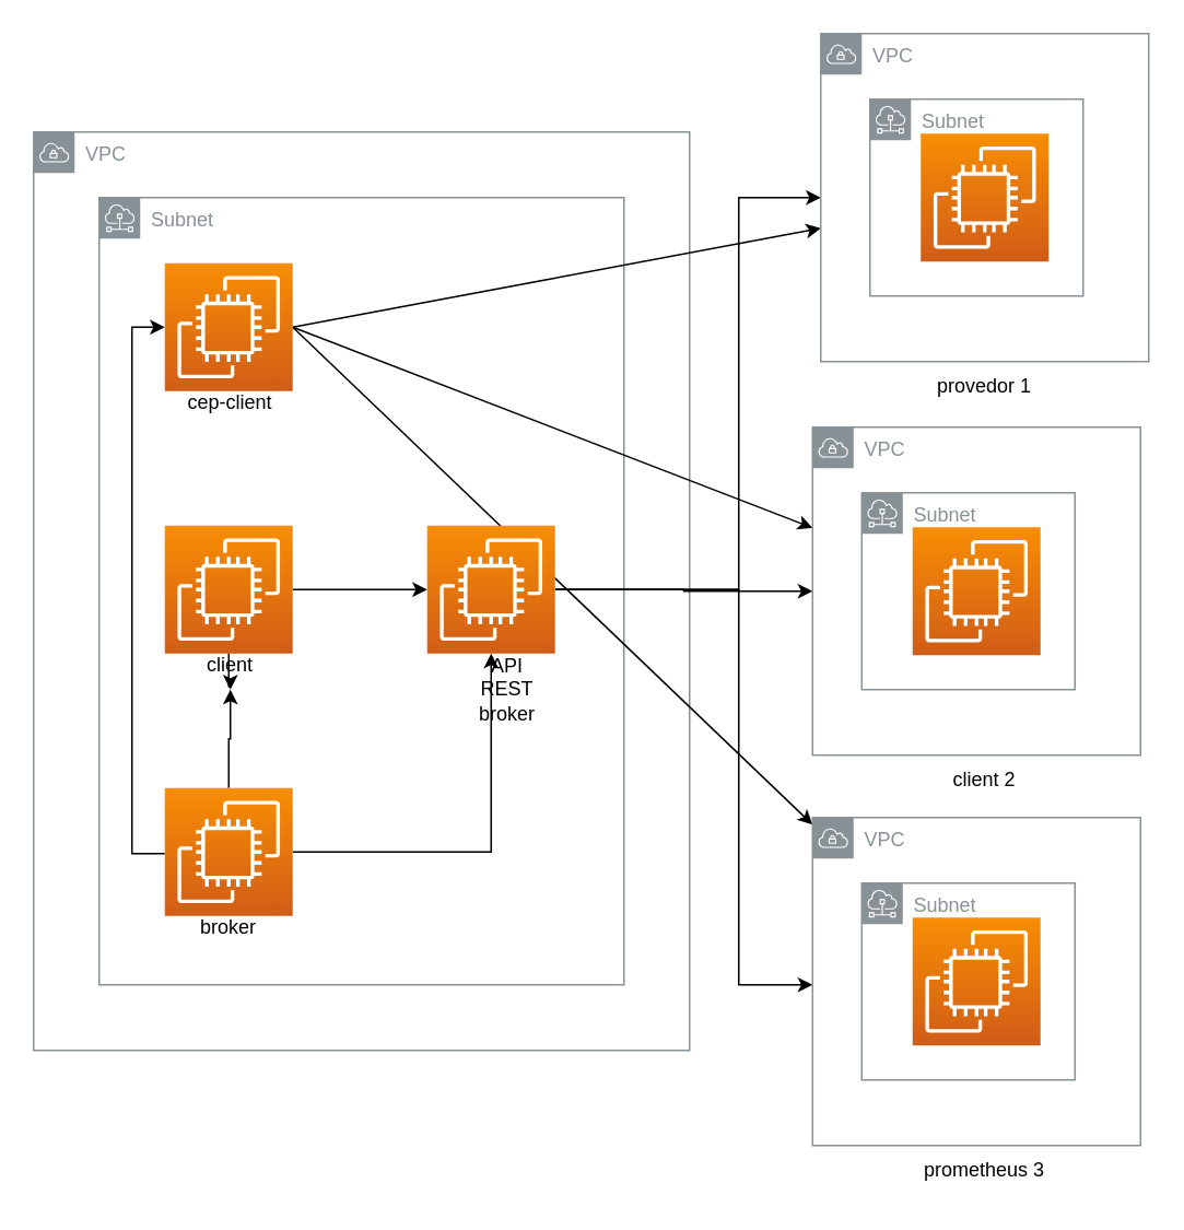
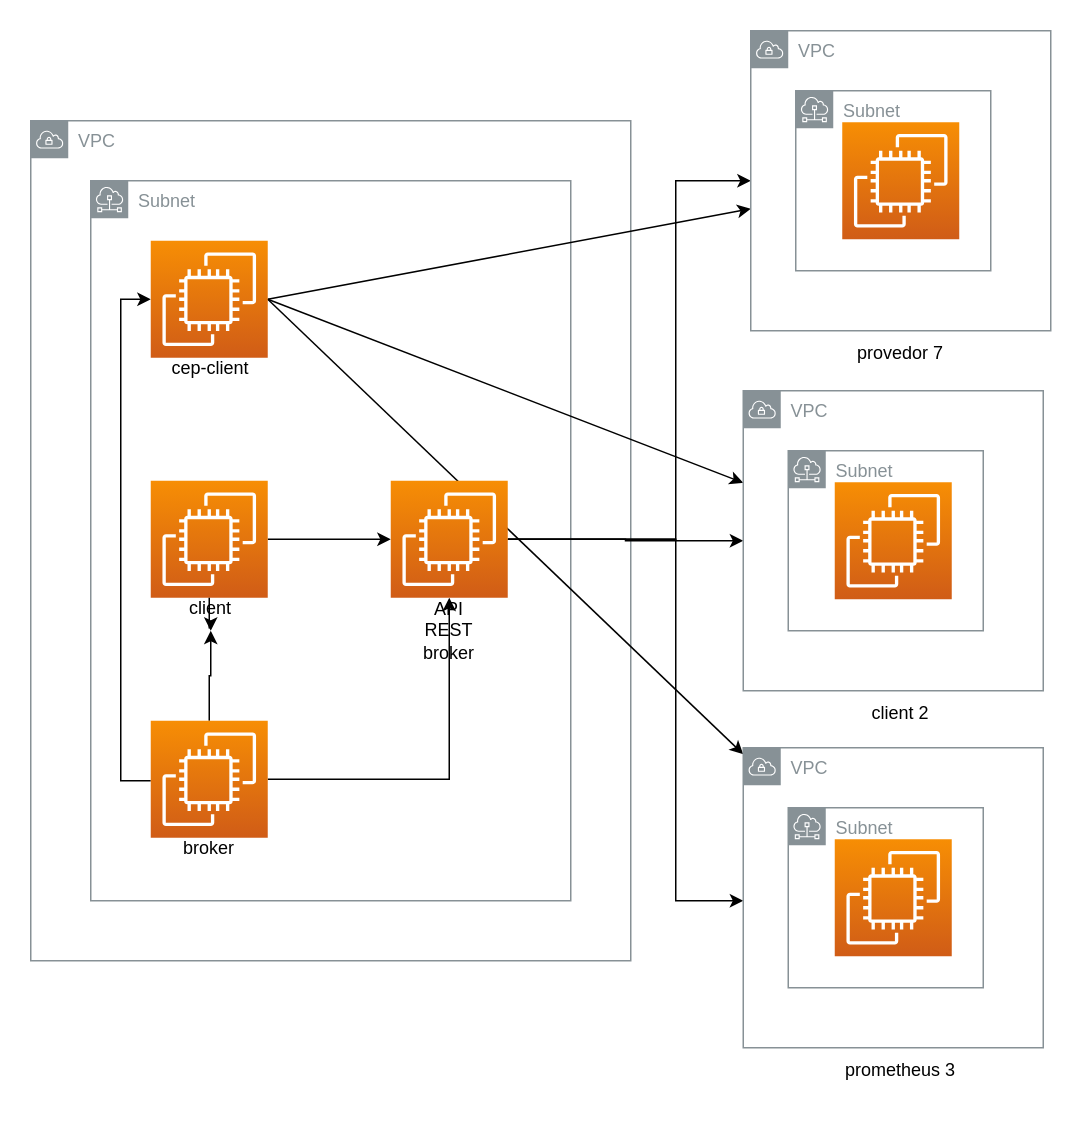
  <mxCell id="0" />
  <mxCell id="1" parent="0" />
  <mxCell id="2" value="Subnet" style="sketch=0;outlineConnect=0;gradientColor=none;html=1;whiteSpace=wrap;fontSize=12;fontStyle=0;shape=mxgraph.aws4.group;grIcon=mxgraph.aws4.group_subnet;strokeColor=#879196;fillColor=none;verticalAlign=top;align=left;spacingLeft=30;fontColor=#879196;dashed=0;" vertex="1" parent="1"><mxGeometry x="60" y="120" width="320" height="480" as="geometry" /></mxCell>
  <mxCell id="3" value="VPC" style="sketch=0;outlineConnect=0;gradientColor=none;html=1;whiteSpace=wrap;fontSize=12;fontStyle=0;shape=mxgraph.aws4.group;grIcon=mxgraph.aws4.group_vpc;strokeColor=#879196;fillColor=none;verticalAlign=top;align=left;spacingLeft=30;fontColor=#879196;dashed=0;" vertex="1" parent="1"><mxGeometry x="20" y="80" width="400" height="560" as="geometry" /></mxCell>
  <mxCell id="4" style="rounded=0;orthogonalLoop=1;jettySize=auto;html=1;exitX=1;exitY=0.5;exitDx=0;exitDy=0;exitPerimeter=0;" edge="1" parent="1" source="8" target="18"><mxGeometry relative="1" as="geometry" /></mxCell>
  <mxCell id="5" style="rounded=0;orthogonalLoop=1;jettySize=auto;html=1;exitX=1;exitY=0.5;exitDx=0;exitDy=0;exitPerimeter=0;" edge="1" parent="1" source="8" target="22"><mxGeometry relative="1" as="geometry" /></mxCell>
  <mxCell id="6" style="rounded=0;orthogonalLoop=1;jettySize=auto;html=1;exitX=1;exitY=0.5;exitDx=0;exitDy=0;exitPerimeter=0;" edge="1" parent="1" source="8" target="25"><mxGeometry relative="1" as="geometry" /></mxCell>
  <mxCell id="7" style="edgeStyle=orthogonalEdgeStyle;rounded=0;orthogonalLoop=1;jettySize=auto;html=1;exitX=0;exitY=0.5;exitDx=0;exitDy=0;exitPerimeter=0;endArrow=none;endFill=0;startArrow=classic;startFill=1;" edge="1" parent="1" source="8" target="20"><mxGeometry relative="1" as="geometry"><Array as="points"><mxPoint x="80" y="199" /><mxPoint x="80" y="520" /></Array></mxGeometry></mxCell>
  <mxCell id="8" value="" style="sketch=0;points=[[0,0,0],[0.25,0,0],[0.5,0,0],[0.75,0,0],[1,0,0],[0,1,0],[0.25,1,0],[0.5,1,0],[0.75,1,0],[1,1,0],[0,0.25,0],[0,0.5,0],[0,0.75,0],[1,0.25,0],[1,0.5,0],[1,0.75,0]];outlineConnect=0;fontColor=#232F3E;gradientColor=#F78E04;gradientDirection=north;fillColor=#D05C17;strokeColor=#ffffff;dashed=0;verticalLabelPosition=bottom;verticalAlign=top;align=center;html=1;fontSize=12;fontStyle=0;aspect=fixed;shape=mxgraph.aws4.resourceIcon;resIcon=mxgraph.aws4.ec2;" vertex="1" parent="1"><mxGeometry x="100" y="160" width="78" height="78" as="geometry" /></mxCell>
  <mxCell id="9" style="edgeStyle=orthogonalEdgeStyle;rounded=0;orthogonalLoop=1;jettySize=auto;html=1;exitX=1;exitY=0.5;exitDx=0;exitDy=0;exitPerimeter=0;" edge="1" parent="1" source="11" target="17"><mxGeometry relative="1" as="geometry" /></mxCell>
  <mxCell id="10" style="edgeStyle=orthogonalEdgeStyle;rounded=0;orthogonalLoop=1;jettySize=auto;html=1;exitX=0.5;exitY=1;exitDx=0;exitDy=0;exitPerimeter=0;startArrow=classic;startFill=1;endArrow=none;endFill=0;" edge="1" parent="1" source="34" target="20"><mxGeometry relative="1" as="geometry" /></mxCell>
  <mxCell id="11" value="" style="sketch=0;points=[[0,0,0],[0.25,0,0],[0.5,0,0],[0.75,0,0],[1,0,0],[0,1,0],[0.25,1,0],[0.5,1,0],[0.75,1,0],[1,1,0],[0,0.25,0],[0,0.5,0],[0,0.75,0],[1,0.25,0],[1,0.5,0],[1,0.75,0]];outlineConnect=0;fontColor=#232F3E;gradientColor=#F78E04;gradientDirection=north;fillColor=#D05C17;strokeColor=#ffffff;dashed=0;verticalLabelPosition=bottom;verticalAlign=top;align=center;html=1;fontSize=12;fontStyle=0;aspect=fixed;shape=mxgraph.aws4.resourceIcon;resIcon=mxgraph.aws4.ec2;" vertex="1" parent="1"><mxGeometry x="100" y="320" width="78" height="78" as="geometry" /></mxCell>
  <mxCell id="12" value="" style="sketch=0;points=[[0,0,0],[0.25,0,0],[0.5,0,0],[0.75,0,0],[1,0,0],[0,1,0],[0.25,1,0],[0.5,1,0],[0.75,1,0],[1,1,0],[0,0.25,0],[0,0.5,0],[0,0.75,0],[1,0.25,0],[1,0.5,0],[1,0.75,0]];outlineConnect=0;fontColor=#232F3E;gradientColor=#F78E04;gradientDirection=north;fillColor=#D05C17;strokeColor=#ffffff;dashed=0;verticalLabelPosition=bottom;verticalAlign=top;align=center;html=1;fontSize=12;fontStyle=0;aspect=fixed;shape=mxgraph.aws4.resourceIcon;resIcon=mxgraph.aws4.ec2;" vertex="1" parent="1"><mxGeometry x="561" y="81" width="78" height="78" as="geometry" /></mxCell>
  <mxCell id="13" style="edgeStyle=orthogonalEdgeStyle;rounded=0;orthogonalLoop=1;jettySize=auto;html=1;exitX=0.5;exitY=1;exitDx=0;exitDy=0;exitPerimeter=0;entryX=1;entryY=0.5;entryDx=0;entryDy=0;entryPerimeter=0;startArrow=classic;startFill=1;endArrow=none;endFill=0;" edge="1" parent="1" source="17" target="20"><mxGeometry relative="1" as="geometry" /></mxCell>
  <mxCell id="14" style="edgeStyle=orthogonalEdgeStyle;rounded=0;orthogonalLoop=1;jettySize=auto;html=1;exitX=1;exitY=0.5;exitDx=0;exitDy=0;exitPerimeter=0;" edge="1" parent="1" source="17" target="18"><mxGeometry relative="1" as="geometry"><Array as="points"><mxPoint x="450" y="359" /><mxPoint x="450" y="120" /></Array></mxGeometry></mxCell>
  <mxCell id="15" style="edgeStyle=orthogonalEdgeStyle;rounded=0;orthogonalLoop=1;jettySize=auto;html=1;exitX=1;exitY=0.5;exitDx=0;exitDy=0;exitPerimeter=0;" edge="1" parent="1" source="17" target="22"><mxGeometry relative="1" as="geometry" /></mxCell>
  <mxCell id="16" style="edgeStyle=orthogonalEdgeStyle;rounded=0;orthogonalLoop=1;jettySize=auto;html=1;exitX=1;exitY=0.5;exitDx=0;exitDy=0;exitPerimeter=0;" edge="1" parent="1" source="17" target="25"><mxGeometry relative="1" as="geometry"><Array as="points"><mxPoint x="450" y="359" /><mxPoint x="450" y="600" /></Array></mxGeometry></mxCell>
  <mxCell id="17" value="" style="sketch=0;points=[[0,0,0],[0.25,0,0],[0.5,0,0],[0.75,0,0],[1,0,0],[0,1,0],[0.25,1,0],[0.5,1,0],[0.75,1,0],[1,1,0],[0,0.25,0],[0,0.5,0],[0,0.75,0],[1,0.25,0],[1,0.5,0],[1,0.75,0]];outlineConnect=0;fontColor=#232F3E;gradientColor=#F78E04;gradientDirection=north;fillColor=#D05C17;strokeColor=#ffffff;dashed=0;verticalLabelPosition=bottom;verticalAlign=top;align=center;html=1;fontSize=12;fontStyle=0;aspect=fixed;shape=mxgraph.aws4.resourceIcon;resIcon=mxgraph.aws4.ec2;" vertex="1" parent="1"><mxGeometry x="260" y="320" width="78" height="78" as="geometry" /></mxCell>
  <mxCell id="18" value="VPC" style="sketch=0;outlineConnect=0;gradientColor=none;html=1;whiteSpace=wrap;fontSize=12;fontStyle=0;shape=mxgraph.aws4.group;grIcon=mxgraph.aws4.group_vpc;strokeColor=#879196;fillColor=none;verticalAlign=top;align=left;spacingLeft=30;fontColor=#879196;dashed=0;" vertex="1" parent="1"><mxGeometry x="500" y="20" width="200" height="200" as="geometry" /></mxCell>
  <mxCell id="19" value="Subnet" style="sketch=0;outlineConnect=0;gradientColor=none;html=1;whiteSpace=wrap;fontSize=12;fontStyle=0;shape=mxgraph.aws4.group;grIcon=mxgraph.aws4.group_subnet;strokeColor=#879196;fillColor=none;verticalAlign=top;align=left;spacingLeft=30;fontColor=#879196;dashed=0;" vertex="1" parent="1"><mxGeometry x="530" y="60" width="130" height="120" as="geometry" /></mxCell>
  <mxCell id="20" value="" style="sketch=0;points=[[0,0,0],[0.25,0,0],[0.5,0,0],[0.75,0,0],[1,0,0],[0,1,0],[0.25,1,0],[0.5,1,0],[0.75,1,0],[1,1,0],[0,0.25,0],[0,0.5,0],[0,0.75,0],[1,0.25,0],[1,0.5,0],[1,0.75,0]];outlineConnect=0;fontColor=#232F3E;gradientColor=#F78E04;gradientDirection=north;fillColor=#D05C17;strokeColor=#ffffff;dashed=0;verticalLabelPosition=bottom;verticalAlign=top;align=center;html=1;fontSize=12;fontStyle=0;aspect=fixed;shape=mxgraph.aws4.resourceIcon;resIcon=mxgraph.aws4.ec2;" vertex="1" parent="1"><mxGeometry x="100" y="480" width="78" height="78" as="geometry" /></mxCell>
  <mxCell id="21" value="" style="sketch=0;points=[[0,0,0],[0.25,0,0],[0.5,0,0],[0.75,0,0],[1,0,0],[0,1,0],[0.25,1,0],[0.5,1,0],[0.75,1,0],[1,1,0],[0,0.25,0],[0,0.5,0],[0,0.75,0],[1,0.25,0],[1,0.5,0],[1,0.75,0]];outlineConnect=0;fontColor=#232F3E;gradientColor=#F78E04;gradientDirection=north;fillColor=#D05C17;strokeColor=#ffffff;dashed=0;verticalLabelPosition=bottom;verticalAlign=top;align=center;html=1;fontSize=12;fontStyle=0;aspect=fixed;shape=mxgraph.aws4.resourceIcon;resIcon=mxgraph.aws4.ec2;" vertex="1" parent="1"><mxGeometry x="556" y="321" width="78" height="78" as="geometry" /></mxCell>
  <mxCell id="22" value="VPC" style="sketch=0;outlineConnect=0;gradientColor=none;html=1;whiteSpace=wrap;fontSize=12;fontStyle=0;shape=mxgraph.aws4.group;grIcon=mxgraph.aws4.group_vpc;strokeColor=#879196;fillColor=none;verticalAlign=top;align=left;spacingLeft=30;fontColor=#879196;dashed=0;" vertex="1" parent="1"><mxGeometry x="495" y="260" width="200" height="200" as="geometry" /></mxCell>
  <mxCell id="23" value="Subnet" style="sketch=0;outlineConnect=0;gradientColor=none;html=1;whiteSpace=wrap;fontSize=12;fontStyle=0;shape=mxgraph.aws4.group;grIcon=mxgraph.aws4.group_subnet;strokeColor=#879196;fillColor=none;verticalAlign=top;align=left;spacingLeft=30;fontColor=#879196;dashed=0;" vertex="1" parent="1"><mxGeometry x="525" y="300" width="130" height="120" as="geometry" /></mxCell>
  <mxCell id="24" value="" style="sketch=0;points=[[0,0,0],[0.25,0,0],[0.5,0,0],[0.75,0,0],[1,0,0],[0,1,0],[0.25,1,0],[0.5,1,0],[0.75,1,0],[1,1,0],[0,0.25,0],[0,0.5,0],[0,0.75,0],[1,0.25,0],[1,0.5,0],[1,0.75,0]];outlineConnect=0;fontColor=#232F3E;gradientColor=#F78E04;gradientDirection=north;fillColor=#D05C17;strokeColor=#ffffff;dashed=0;verticalLabelPosition=bottom;verticalAlign=top;align=center;html=1;fontSize=12;fontStyle=0;aspect=fixed;shape=mxgraph.aws4.resourceIcon;resIcon=mxgraph.aws4.ec2;" vertex="1" parent="1"><mxGeometry x="556" y="559" width="78" height="78" as="geometry" /></mxCell>
  <mxCell id="25" value="VPC" style="sketch=0;outlineConnect=0;gradientColor=none;html=1;whiteSpace=wrap;fontSize=12;fontStyle=0;shape=mxgraph.aws4.group;grIcon=mxgraph.aws4.group_vpc;strokeColor=#879196;fillColor=none;verticalAlign=top;align=left;spacingLeft=30;fontColor=#879196;dashed=0;" vertex="1" parent="1"><mxGeometry x="495" y="498" width="200" height="200" as="geometry" /></mxCell>
  <mxCell id="26" value="Subnet" style="sketch=0;outlineConnect=0;gradientColor=none;html=1;whiteSpace=wrap;fontSize=12;fontStyle=0;shape=mxgraph.aws4.group;grIcon=mxgraph.aws4.group_subnet;strokeColor=#879196;fillColor=none;verticalAlign=top;align=left;spacingLeft=30;fontColor=#879196;dashed=0;" vertex="1" parent="1"><mxGeometry x="525" y="538" width="130" height="120" as="geometry" /></mxCell>
  <mxCell id="27" value="cep-client" style="text;html=1;strokeColor=none;fillColor=none;align=center;verticalAlign=middle;whiteSpace=wrap;rounded=0;" vertex="1" parent="1"><mxGeometry x="100" y="230" width="80" height="30" as="geometry" /></mxCell>
  <mxCell id="28" value="broker" style="text;html=1;strokeColor=none;fillColor=none;align=center;verticalAlign=middle;whiteSpace=wrap;rounded=0;" vertex="1" parent="1"><mxGeometry x="99" y="550" width="80" height="30" as="geometry" /></mxCell>
- <mxCell id="29" value="API&lt;br&gt;REST&lt;br&gt;broker" style="text;html=1;strokeColor=none;fillColor=none;align=center;verticalAlign=middle;whiteSpace=wrap;rounded=0;" vertex="1" parent="1"><mxGeometry x="269" y="405" width="80" height="30" as="geometry" /></mxCell>
- <mxCell id="30" value="provedor 1" style="text;html=1;strokeColor=none;fillColor=none;align=center;verticalAlign=middle;whiteSpace=wrap;rounded=0;" vertex="1" parent="1"><mxGeometry x="540" y="220" width="120" height="30" as="geometry" /></mxCell>
+ <mxCell id="29" value="API&lt;br&gt;REST&lt;br&gt;broker" style="text;html=1;strokeColor=none;fillColor=none;align=center;verticalAlign=middle;whiteSpace=wrap;rounded=0;" vertex="1" parent="1"><mxGeometry x="259" y="405" width="80" height="30" as="geometry" /></mxCell>
+ <mxCell id="30" value="provedor 7" style="text;html=1;strokeColor=none;fillColor=none;align=center;verticalAlign=middle;whiteSpace=wrap;rounded=0;" vertex="1" parent="1"><mxGeometry x="540" y="220" width="120" height="30" as="geometry" /></mxCell>
  <mxCell id="31" value="client 2" style="text;html=1;strokeColor=none;fillColor=none;align=center;verticalAlign=middle;whiteSpace=wrap;rounded=0;" vertex="1" parent="1"><mxGeometry x="540" y="460" width="120" height="30" as="geometry" /></mxCell>
  <mxCell id="32" value="prometheus 3" style="text;html=1;strokeColor=none;fillColor=none;align=center;verticalAlign=middle;whiteSpace=wrap;rounded=0;" vertex="1" parent="1"><mxGeometry x="540" y="698" width="120" height="30" as="geometry" /></mxCell>
  <mxCell id="33" value="" style="edgeStyle=orthogonalEdgeStyle;rounded=0;orthogonalLoop=1;jettySize=auto;html=1;exitX=0.5;exitY=1;exitDx=0;exitDy=0;exitPerimeter=0;" edge="1" parent="1" source="11" target="34"><mxGeometry relative="1" as="geometry"><mxPoint x="139" y="398" as="sourcePoint" /><mxPoint x="139" y="480" as="targetPoint" /></mxGeometry></mxCell>
  <mxCell id="34" value="client" style="text;html=1;strokeColor=none;fillColor=none;align=center;verticalAlign=middle;whiteSpace=wrap;rounded=0;" vertex="1" parent="1"><mxGeometry x="100" y="390" width="80" height="30" as="geometry" /></mxCell>
